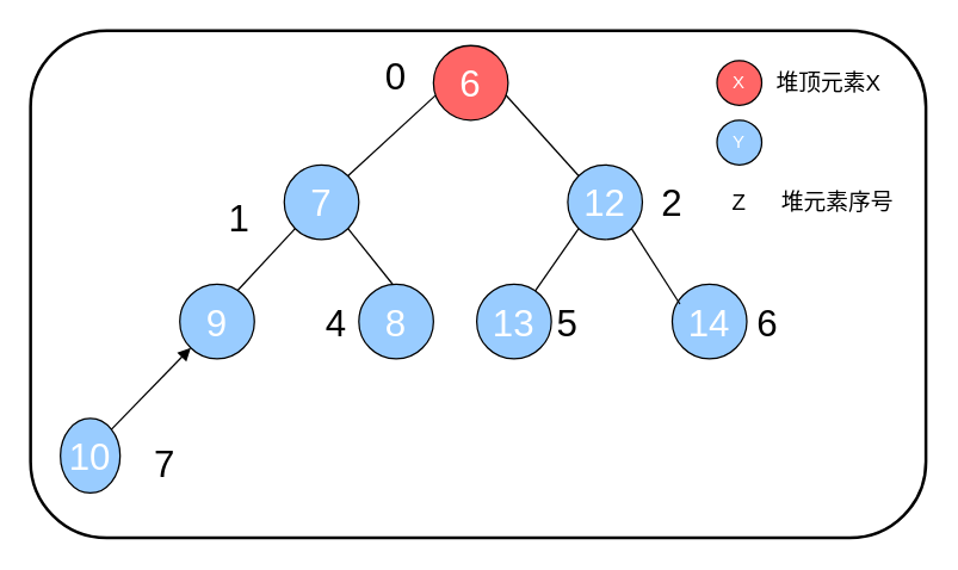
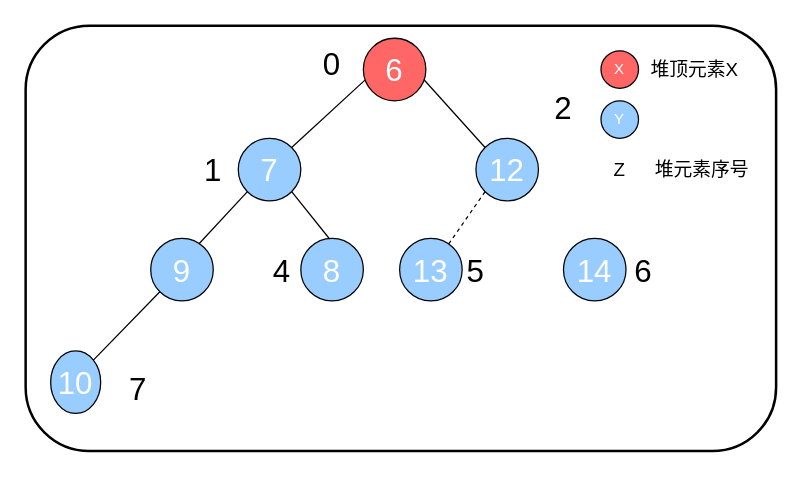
  <mxCell id="0" />
  <mxCell id="1" parent="0" />
  <mxCell id="2" value="" style="rounded=1;whiteSpace=wrap;html=1;fillColor=none;strokeWidth=2;" vertex="1" parent="1"><mxGeometry x="20" y="20" width="600" height="340" as="geometry" /></mxCell>
  <mxCell id="3" value="&lt;font style=&quot;font-size: 25px&quot; color=&quot;#ffffff&quot;&gt;6&lt;/font&gt;" style="ellipse;whiteSpace=wrap;html=1;aspect=fixed;fillColor=#FF6666;" vertex="1" parent="1"><mxGeometry x="290" y="30" width="50" height="50" as="geometry" /></mxCell>
  <mxCell id="4" value="&lt;font style=&quot;font-size: 25px&quot; color=&quot;#ffffff&quot;&gt;7&lt;/font&gt;" style="ellipse;whiteSpace=wrap;html=1;aspect=fixed;fillColor=#99CCFF;" vertex="1" parent="1"><mxGeometry x="190" y="110" width="50" height="50" as="geometry" /></mxCell>
  <mxCell id="5" value="&lt;font style=&quot;font-size: 25px&quot; color=&quot;#ffffff&quot;&gt;12&lt;/font&gt;" style="ellipse;whiteSpace=wrap;html=1;aspect=fixed;fillColor=#99CCFF;" vertex="1" parent="1"><mxGeometry x="380" y="110" width="50" height="50" as="geometry" /></mxCell>
  <mxCell id="6" value="&lt;font style=&quot;font-size: 25px&quot; color=&quot;#ffffff&quot;&gt;9&lt;/font&gt;" style="ellipse;whiteSpace=wrap;html=1;aspect=fixed;fillColor=#99CCFF;" vertex="1" parent="1"><mxGeometry x="120" y="190" width="50" height="50" as="geometry" /></mxCell>
  <mxCell id="7" value="&lt;font style=&quot;font-size: 25px&quot; color=&quot;#ffffff&quot;&gt;8&lt;/font&gt;" style="ellipse;whiteSpace=wrap;html=1;aspect=fixed;fillColor=#99CCFF;" vertex="1" parent="1"><mxGeometry x="240" y="190" width="50" height="50" as="geometry" /></mxCell>
  <mxCell id="8" value="&lt;font style=&quot;font-size: 25px&quot; color=&quot;#ffffff&quot;&gt;13&lt;/font&gt;" style="ellipse;whiteSpace=wrap;html=1;aspect=fixed;fillColor=#99CCFF;" vertex="1" parent="1"><mxGeometry x="319" y="190" width="50" height="50" as="geometry" /></mxCell>
  <mxCell id="9" value="&lt;font style=&quot;font-size: 25px&quot; color=&quot;#ffffff&quot;&gt;14&lt;/font&gt;" style="ellipse;whiteSpace=wrap;html=1;aspect=fixed;fillColor=#99CCFF;" vertex="1" parent="1"><mxGeometry x="450" y="190" width="50" height="50" as="geometry" /></mxCell>
  <mxCell id="10" value="&lt;font style=&quot;font-size: 25px&quot; color=&quot;#ffffff&quot;&gt;10&lt;/font&gt;" style="ellipse;whiteSpace=wrap;html=1;aspect=fixed;fillColor=#99CCFF;" vertex="1" parent="1"><mxGeometry x="40" y="280" width="40" height="50" as="geometry" /></mxCell>
  <mxCell id="11" value="" style="endArrow=none;html=1;entryX=0.025;entryY=0.669;entryDx=0;entryDy=0;entryPerimeter=0;exitX=1;exitY=0;exitDx=0;exitDy=0;" edge="1" parent="1" source="4" target="3"><mxGeometry width="50" height="50" relative="1" as="geometry"><mxPoint x="240" y="110" as="sourcePoint" /><mxPoint x="290" y="60" as="targetPoint" /></mxGeometry></mxCell>
  <mxCell id="12" value="" style="endArrow=none;html=1;entryX=0;entryY=0;entryDx=0;entryDy=0;exitX=0.97;exitY=0.663;exitDx=0;exitDy=0;exitPerimeter=0;" edge="1" parent="1" source="3" target="5"><mxGeometry width="50" height="50" relative="1" as="geometry"><mxPoint x="349.998" y="53.872" as="sourcePoint" /><mxPoint x="418.57" y="-10" as="targetPoint" /></mxGeometry></mxCell>
  <mxCell id="13" value="" style="endArrow=none;html=1;entryX=0;entryY=1;entryDx=0;entryDy=0;exitX=0.769;exitY=0.09;exitDx=0;exitDy=0;exitPerimeter=0;" edge="1" parent="1" source="6" target="4"><mxGeometry width="50" height="50" relative="1" as="geometry"><mxPoint x="99.998" y="183.872" as="sourcePoint" /><mxPoint x="168.57" y="120" as="targetPoint" /></mxGeometry></mxCell>
- <mxCell id="14" value="" style="endArrow=block;html=1;entryX=0;entryY=1;entryDx=0;entryDy=0;exitX=1;exitY=0;exitDx=0;exitDy=0;" edge="1" parent="1" source="10" target="6"><mxGeometry width="50" height="50" relative="1" as="geometry"><mxPoint x="50" y="241.82" as="sourcePoint" /><mxPoint x="88.872" y="199.998" as="targetPoint" /></mxGeometry></mxCell>
- <mxCell id="15" value="" style="endArrow=none;html=1;entryX=0.103;entryY=0.266;entryDx=0;entryDy=0;exitX=1;exitY=1;exitDx=0;exitDy=0;entryPerimeter=0;" edge="1" parent="1" source="5" target="9"><mxGeometry width="50" height="50" relative="1" as="geometry"><mxPoint x="460" y="140" as="sourcePoint" /><mxPoint x="518.822" y="204.172" as="targetPoint" /></mxGeometry></mxCell>
+ <mxCell id="14" value="" style="endArrow=none;html=1;entryX=0;entryY=1;entryDx=0;entryDy=0;exitX=1;exitY=0;exitDx=0;exitDy=0;" edge="1" parent="1" source="10" target="6"><mxGeometry width="50" height="50" relative="1" as="geometry"><mxPoint x="50" y="241.82" as="sourcePoint" /><mxPoint x="88.872" y="199.998" as="targetPoint" /></mxGeometry></mxCell>
  <mxCell id="16" value="" style="endArrow=none;html=1;entryX=1;entryY=1;entryDx=0;entryDy=0;exitX=0.451;exitY=-0.002;exitDx=0;exitDy=0;exitPerimeter=0;" edge="1" parent="1" source="7" target="4"><mxGeometry width="50" height="50" relative="1" as="geometry"><mxPoint x="290.002" y="190.002" as="sourcePoint" /><mxPoint x="265.358" y="145.358" as="targetPoint" /></mxGeometry></mxCell>
- <mxCell id="17" value="" style="endArrow=none;html=1;exitX=0;exitY=1;exitDx=0;exitDy=0;" edge="1" parent="1" source="5" target="8"><mxGeometry width="50" height="50" relative="1" as="geometry"><mxPoint x="329.998" y="139.378" as="sourcePoint" /><mxPoint x="362.47" y="190" as="targetPoint" /></mxGeometry></mxCell>
+ <mxCell id="17" value="" style="endArrow=none;html=1;exitX=0;exitY=1;exitDx=0;exitDy=0;dashed=1;" edge="1" parent="1" source="5" target="8"><mxGeometry width="50" height="50" relative="1" as="geometry"><mxPoint x="329.998" y="139.378" as="sourcePoint" /><mxPoint x="362.47" y="190" as="targetPoint" /></mxGeometry></mxCell>
  <mxCell id="18" value="&lt;font color=&quot;#ffffff&quot;&gt;X&lt;/font&gt;" style="ellipse;whiteSpace=wrap;html=1;aspect=fixed;fillColor=#FF6666;" vertex="1" parent="1"><mxGeometry x="480" y="40" width="30" height="30" as="geometry" /></mxCell>
  <mxCell id="19" value="&lt;font style=&quot;font-size: 15px&quot;&gt;堆顶元素X&lt;/font&gt;" style="text;html=1;strokeColor=none;fillColor=none;align=center;verticalAlign=middle;whiteSpace=wrap;rounded=0;" vertex="1" parent="1"><mxGeometry x="510" y="45" width="90" height="20" as="geometry" /></mxCell>
  <mxCell id="20" value="&lt;font color=&quot;#ffffff&quot;&gt;Y&lt;/font&gt;" style="ellipse;whiteSpace=wrap;html=1;aspect=fixed;fillColor=#99CCFF;" vertex="1" parent="1"><mxGeometry x="480" y="80" width="30" height="30" as="geometry" /></mxCell>
  <mxCell id="21" value="&lt;font style=&quot;font-size: 25px&quot;&gt;0&lt;/font&gt;" style="text;html=1;strokeColor=none;fillColor=none;align=center;verticalAlign=middle;whiteSpace=wrap;rounded=0;" vertex="1" parent="1"><mxGeometry x="245" y="40" width="40" height="20" as="geometry" /></mxCell>
- <mxCell id="22" value="&lt;font style=&quot;font-size: 25px&quot;&gt;1&lt;/font&gt;" style="text;html=1;strokeColor=none;fillColor=none;align=center;verticalAlign=middle;whiteSpace=wrap;rounded=0;" vertex="1" parent="1"><mxGeometry x="140" y="135" width="40" height="20" as="geometry" /></mxCell>
- <mxCell id="23" value="&lt;font style=&quot;font-size: 25px&quot;&gt;2&lt;/font&gt;" style="text;html=1;strokeColor=none;fillColor=none;align=center;verticalAlign=middle;whiteSpace=wrap;rounded=0;" vertex="1" parent="1"><mxGeometry x="430" y="125" width="40" height="20" as="geometry" /></mxCell>
+ <mxCell id="22" value="&lt;font style=&quot;font-size: 25px&quot;&gt;1&lt;/font&gt;" style="text;html=1;strokeColor=none;fillColor=none;align=center;verticalAlign=middle;whiteSpace=wrap;rounded=0;" vertex="1" parent="1"><mxGeometry x="150" y="125" width="40" height="20" as="geometry" /></mxCell>
+ <mxCell id="23" value="&lt;font style=&quot;font-size: 25px&quot;&gt;2&lt;/font&gt;" style="text;html=1;strokeColor=none;fillColor=none;align=center;verticalAlign=middle;whiteSpace=wrap;rounded=0;" vertex="1" parent="1"><mxGeometry x="430" y="75" width="40" height="20" as="geometry" /></mxCell>
  <mxCell id="24" value="&lt;font style=&quot;font-size: 25px&quot;&gt;4&lt;/font&gt;" style="text;html=1;strokeColor=none;fillColor=none;align=center;verticalAlign=middle;whiteSpace=wrap;rounded=0;" vertex="1" parent="1"><mxGeometry x="205" y="205" width="40" height="20" as="geometry" /></mxCell>
  <mxCell id="25" value="&lt;font style=&quot;font-size: 25px&quot;&gt;5&lt;/font&gt;" style="text;html=1;strokeColor=none;fillColor=none;align=center;verticalAlign=middle;whiteSpace=wrap;rounded=0;" vertex="1" parent="1"><mxGeometry x="360" y="205" width="40" height="20" as="geometry" /></mxCell>
  <mxCell id="26" value="&lt;font style=&quot;font-size: 25px&quot;&gt;6&lt;/font&gt;" style="text;html=1;strokeColor=none;fillColor=none;align=center;verticalAlign=middle;whiteSpace=wrap;rounded=0;" vertex="1" parent="1"><mxGeometry x="494" y="205" width="40" height="20" as="geometry" /></mxCell>
  <mxCell id="27" value="&lt;font style=&quot;font-size: 25px&quot;&gt;7&lt;/font&gt;" style="text;html=1;strokeColor=none;fillColor=none;align=center;verticalAlign=middle;whiteSpace=wrap;rounded=0;" vertex="1" parent="1"><mxGeometry x="90" y="300" width="40" height="20" as="geometry" /></mxCell>
  <mxCell id="28" value="&lt;font style=&quot;font-size: 15px&quot;&gt;Z&lt;/font&gt;" style="text;html=1;strokeColor=none;fillColor=none;align=center;verticalAlign=middle;whiteSpace=wrap;rounded=0;" vertex="1" parent="1"><mxGeometry x="480" y="125" width="30" height="20" as="geometry" /></mxCell>
  <mxCell id="29" value="&lt;font style=&quot;font-size: 15px&quot;&gt;堆元素序号&lt;/font&gt;" style="text;html=1;strokeColor=none;fillColor=none;align=center;verticalAlign=middle;whiteSpace=wrap;rounded=0;" vertex="1" parent="1"><mxGeometry x="516" y="125" width="90" height="20" as="geometry" /></mxCell>
